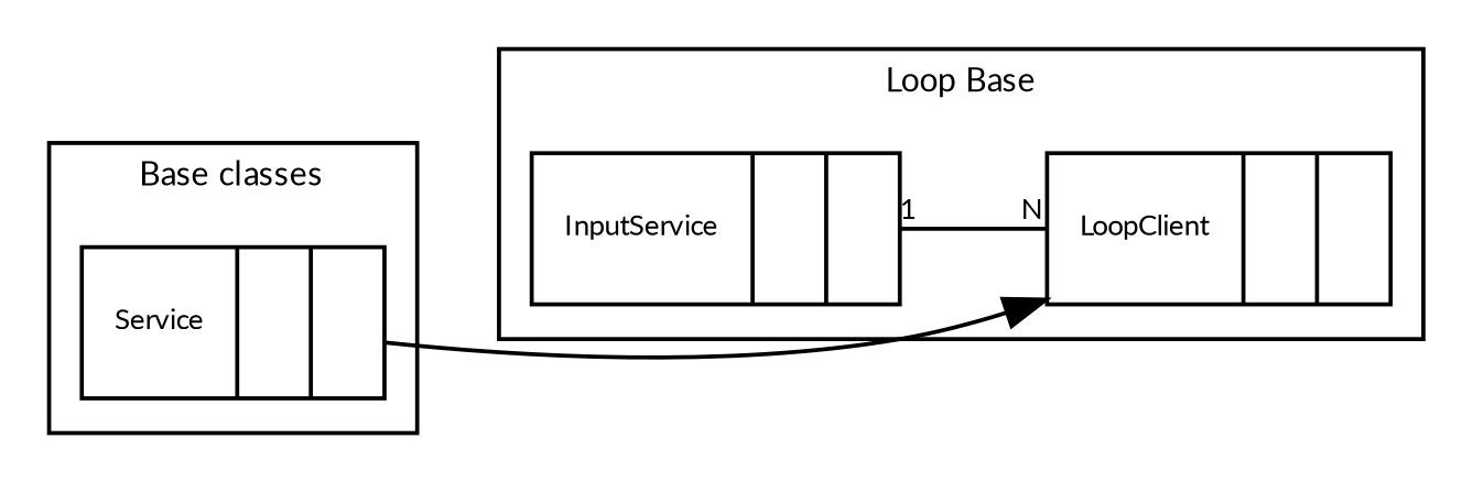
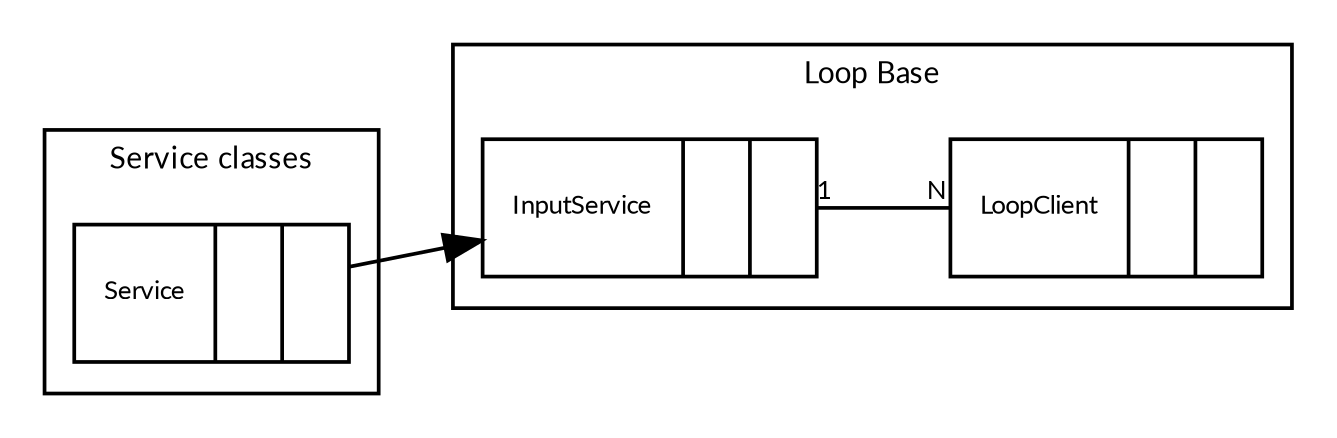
  digraph {
    fontname=Lato
    fontsize=8
    rankdir=LR
    node [fontname=Lato fontsize=7 shape=record]
    edge [fontname=Lato fontsize=7]
    n1 [label="{InputService||}"]
    n2 [label="{LoopClient||}"]
    n3 [label="{Service||}"]
    subgraph cluster_1 {
      label="Loop Base"
      n1
      n2
    }
    subgraph cluster_2 {
-     label="Base classes"
+     label="Service classes"
      n3
    }
    n1 -> n2 [arrowhead=none headlabel=N taillabel=1]
-   n3 -> n2
+   n3 -> n1
  }
